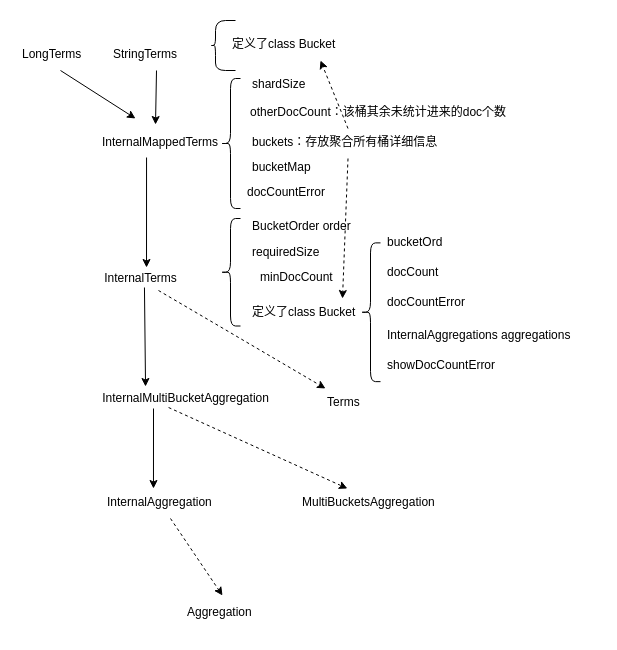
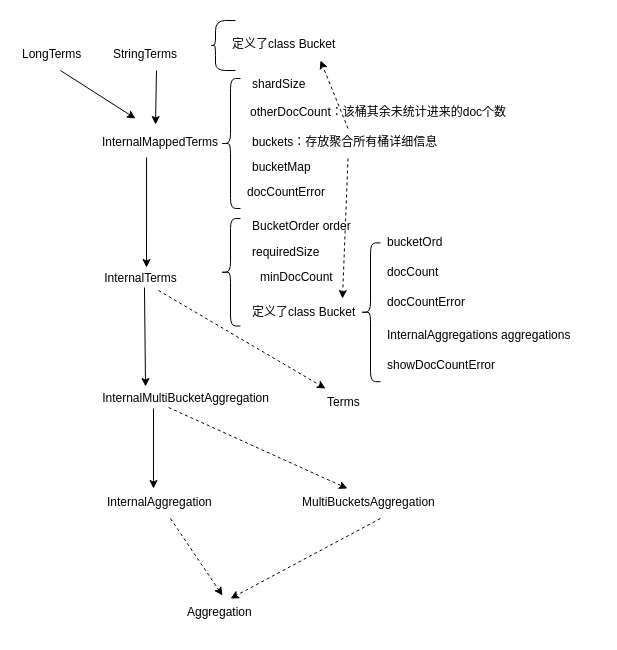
  <mxCell id="0" />
  <mxCell id="1" parent="0" />
  <mxCell id="2" value="InternalTerms" style="text;html=1;align=center;verticalAlign=middle;resizable=0;points=[];autosize=1;" parent="1" vertex="1"><mxGeometry x="95" y="268" width="90" height="20" as="geometry" /></mxCell>
  <mxCell id="3" value="InternalMultiBucketAggregation" style="text;html=1;align=center;verticalAlign=middle;resizable=0;points=[];autosize=1;" parent="1" vertex="1"><mxGeometry x="95" y="388" width="180" height="20" as="geometry" /></mxCell>
  <mxCell id="4" value="Terms" style="text;whiteSpace=wrap;html=1;" parent="1" vertex="1"><mxGeometry x="325" y="388" width="60" height="30" as="geometry" /></mxCell>
  <mxCell id="5" value="MultiBucketsAggregation" style="text;whiteSpace=wrap;html=1;" parent="1" vertex="1"><mxGeometry x="300" y="488" width="160" height="30" as="geometry" /></mxCell>
  <mxCell id="6" value="Aggregation" style="text;whiteSpace=wrap;html=1;" parent="1" vertex="1"><mxGeometry x="185" y="598" width="90" height="30" as="geometry" /></mxCell>
  <mxCell id="7" value="" style="shape=curlyBracket;whiteSpace=wrap;html=1;rounded=1;size=0.5;" parent="1" vertex="1"><mxGeometry x="360" y="242.38" width="20" height="138.75" as="geometry" /></mxCell>
  <mxCell id="8" value="InternalAggregations aggregations" style="text;whiteSpace=wrap;html=1;" parent="1" vertex="1"><mxGeometry x="385" y="321.13" width="210" height="30" as="geometry" /></mxCell>
  <mxCell id="9" value="docCount" style="text;whiteSpace=wrap;html=1;" parent="1" vertex="1"><mxGeometry x="385" y="258" width="80" height="30" as="geometry" /></mxCell>
  <mxCell id="10" value="docCountError" style="text;whiteSpace=wrap;html=1;" parent="1" vertex="1"><mxGeometry x="385" y="288" width="100" height="30" as="geometry" /></mxCell>
  <mxCell id="11" value="showDocCountError" style="text;whiteSpace=wrap;html=1;" parent="1" vertex="1"><mxGeometry x="385" y="351.13" width="130" height="30" as="geometry" /></mxCell>
  <mxCell id="12" value="" style="endArrow=classic;html=1;exitX=0.544;exitY=0.95;exitDx=0;exitDy=0;exitPerimeter=0;entryX=0.278;entryY=-0.1;entryDx=0;entryDy=0;entryPerimeter=0;" parent="1" source="2" target="3" edge="1"><mxGeometry width="50" height="50" relative="1" as="geometry"><mxPoint x="375" y="398" as="sourcePoint" /><mxPoint x="425" y="348" as="targetPoint" /></mxGeometry></mxCell>
  <mxCell id="13" value="" style="endArrow=classic;html=1;dashed=1;exitX=0.7;exitY=1.1;exitDx=0;exitDy=0;exitPerimeter=0;entryX=0;entryY=0;entryDx=0;entryDy=0;" parent="1" source="2" target="4" edge="1"><mxGeometry width="50" height="50" relative="1" as="geometry"><mxPoint x="153.96" y="297" as="sourcePoint" /><mxPoint x="155.04" y="356" as="targetPoint" /></mxGeometry></mxCell>
  <mxCell id="14" value="InternalMappedTerms" style="text;whiteSpace=wrap;html=1;" parent="1" vertex="1"><mxGeometry x="100" y="128" width="140" height="30" as="geometry" /></mxCell>
  <mxCell id="15" value="StringTerms" style="text;whiteSpace=wrap;html=1;" parent="1" vertex="1"><mxGeometry x="111" y="40" width="90" height="30" as="geometry" /></mxCell>
  <mxCell id="16" value="InternalAggregation" style="text;whiteSpace=wrap;html=1;" parent="1" vertex="1"><mxGeometry x="105" y="488" width="130" height="30" as="geometry" /></mxCell>
  <mxCell id="17" value="" style="endArrow=classic;html=1;exitX=0.5;exitY=1;exitDx=0;exitDy=0;entryX=0.393;entryY=-0.133;entryDx=0;entryDy=0;entryPerimeter=0;" parent="1" source="15" target="14" edge="1"><mxGeometry width="50" height="50" relative="1" as="geometry"><mxPoint x="153.96" y="297" as="sourcePoint" /><mxPoint x="155.04" y="356" as="targetPoint" /></mxGeometry></mxCell>
  <mxCell id="18" value="" style="endArrow=classic;html=1;entryX=0.567;entryY=-0.05;entryDx=0;entryDy=0;entryPerimeter=0;exitX=0.329;exitY=0.967;exitDx=0;exitDy=0;exitPerimeter=0;" parent="1" source="14" target="2" edge="1"><mxGeometry width="50" height="50" relative="1" as="geometry"><mxPoint x="160" y="78" as="sourcePoint" /><mxPoint x="160.02" y="154.01" as="targetPoint" /></mxGeometry></mxCell>
  <mxCell id="19" value="" style="endArrow=classic;html=1;entryX=0.369;entryY=0;entryDx=0;entryDy=0;entryPerimeter=0;" parent="1" target="16" edge="1"><mxGeometry width="50" height="50" relative="1" as="geometry"><mxPoint x="153" y="408" as="sourcePoint" /><mxPoint x="155.04" y="396" as="targetPoint" /></mxGeometry></mxCell>
  <mxCell id="20" value="" style="endArrow=classic;html=1;dashed=1;exitX=0.406;exitY=0.95;exitDx=0;exitDy=0;exitPerimeter=0;" parent="1" source="3" target="5" edge="1"><mxGeometry width="50" height="50" relative="1" as="geometry"><mxPoint x="168" y="300" as="sourcePoint" /><mxPoint x="335" y="398" as="targetPoint" /></mxGeometry></mxCell>
  <mxCell id="21" value="" style="endArrow=classic;html=1;dashed=1;exitX=0.5;exitY=1;exitDx=0;exitDy=0;entryX=0.411;entryY=-0.1;entryDx=0;entryDy=0;entryPerimeter=0;" parent="1" source="16" target="6" edge="1"><mxGeometry width="50" height="50" relative="1" as="geometry"><mxPoint x="178.08" y="417" as="sourcePoint" /><mxPoint x="348.45" y="498" as="targetPoint" /></mxGeometry></mxCell>
+ <mxCell id="22" value="" style="endArrow=classic;html=1;dashed=1;exitX=0.5;exitY=1;exitDx=0;exitDy=0;entryX=0.5;entryY=0;entryDx=0;entryDy=0;" parent="1" source="5" target="6" edge="1"><mxGeometry width="50" height="50" relative="1" as="geometry"><mxPoint x="178.08" y="417" as="sourcePoint" /><mxPoint x="348.45" y="498" as="targetPoint" /></mxGeometry></mxCell>
  <mxCell id="23" value="" style="shape=curlyBracket;whiteSpace=wrap;html=1;rounded=1;" parent="1" vertex="1"><mxGeometry x="220" y="78" width="20" height="130" as="geometry" /></mxCell>
  <mxCell id="24" value="shardSize" style="text;whiteSpace=wrap;html=1;" parent="1" vertex="1"><mxGeometry x="250" y="70" width="80" height="30" as="geometry" /></mxCell>
  <mxCell id="25" value="otherDocCount：该桶其余未统计进来的doc个数" style="text;whiteSpace=wrap;html=1;" parent="1" vertex="1"><mxGeometry x="247.5" y="98" width="267.5" height="30" as="geometry" /></mxCell>
  <mxCell id="26" value="buckets：存放聚合所有桶详细信息" style="text;whiteSpace=wrap;html=1;" parent="1" vertex="1"><mxGeometry x="250" y="128" width="195" height="30" as="geometry" /></mxCell>
  <mxCell id="27" value="bucketMap" style="text;whiteSpace=wrap;html=1;" parent="1" vertex="1"><mxGeometry x="250" y="153" width="80" height="30" as="geometry" /></mxCell>
  <mxCell id="28" value="docCountError" style="text;whiteSpace=wrap;html=1;" parent="1" vertex="1"><mxGeometry x="245" y="178" width="100" height="30" as="geometry" /></mxCell>
  <mxCell id="29" value="定义了class Bucket" style="text;whiteSpace=wrap;html=1;" parent="1" vertex="1"><mxGeometry x="250" y="298" width="115" height="27.5" as="geometry" /></mxCell>
  <mxCell id="30" value="定义了class Bucket" style="text;whiteSpace=wrap;html=1;" parent="1" vertex="1"><mxGeometry x="230" y="30" width="120" height="30" as="geometry" /></mxCell>
  <mxCell id="31" value="" style="shape=curlyBracket;whiteSpace=wrap;html=1;rounded=1;size=0.2;" parent="1" vertex="1"><mxGeometry x="210" y="20" width="25" height="50" as="geometry" /></mxCell>
  <mxCell id="32" value="" style="shape=curlyBracket;whiteSpace=wrap;html=1;rounded=1;" parent="1" vertex="1"><mxGeometry x="220" y="218" width="20" height="107.5" as="geometry" /></mxCell>
  <mxCell id="33" value="bucketOrd" style="text;whiteSpace=wrap;html=1;" parent="1" vertex="1"><mxGeometry x="385" y="228" width="80" height="30" as="geometry" /></mxCell>
  <mxCell id="34" value="BucketOrder order" style="text;whiteSpace=wrap;html=1;" parent="1" vertex="1"><mxGeometry x="250" y="212.38" width="130" height="30" as="geometry" /></mxCell>
  <mxCell id="35" value="requiredSize" style="text;whiteSpace=wrap;html=1;" parent="1" vertex="1"><mxGeometry x="250" y="238" width="90" height="30" as="geometry" /></mxCell>
  <mxCell id="36" value="minDocCount" style="text;whiteSpace=wrap;html=1;" parent="1" vertex="1"><mxGeometry x="257.5" y="263" width="100" height="30" as="geometry" /></mxCell>
  <mxCell id="37" value="" style="endArrow=classic;html=1;dashed=1;exitX=0.5;exitY=1;exitDx=0;exitDy=0;" parent="1" source="26" edge="1"><mxGeometry width="50" height="50" relative="1" as="geometry"><mxPoint x="168" y="300" as="sourcePoint" /><mxPoint x="342" y="298" as="targetPoint" /></mxGeometry></mxCell>
  <mxCell id="38" value="" style="endArrow=classic;html=1;dashed=1;exitX=0.5;exitY=0;exitDx=0;exitDy=0;entryX=0.75;entryY=1;entryDx=0;entryDy=0;" parent="1" source="26" target="30" edge="1"><mxGeometry width="50" height="50" relative="1" as="geometry"><mxPoint x="352.125" y="170.01" as="sourcePoint" /><mxPoint x="352" y="308" as="targetPoint" /></mxGeometry></mxCell>
  <mxCell id="39" value="LongTerms" style="text;whiteSpace=wrap;html=1;" vertex="1" parent="1"><mxGeometry x="20" y="40" width="80" height="30" as="geometry" /></mxCell>
  <mxCell id="40" value="" style="endArrow=classic;html=1;exitX=0.5;exitY=1;exitDx=0;exitDy=0;" edge="1" parent="1" source="39"><mxGeometry width="50" height="50" relative="1" as="geometry"><mxPoint x="166" y="80" as="sourcePoint" /><mxPoint x="135" y="118" as="targetPoint" /></mxGeometry></mxCell>
